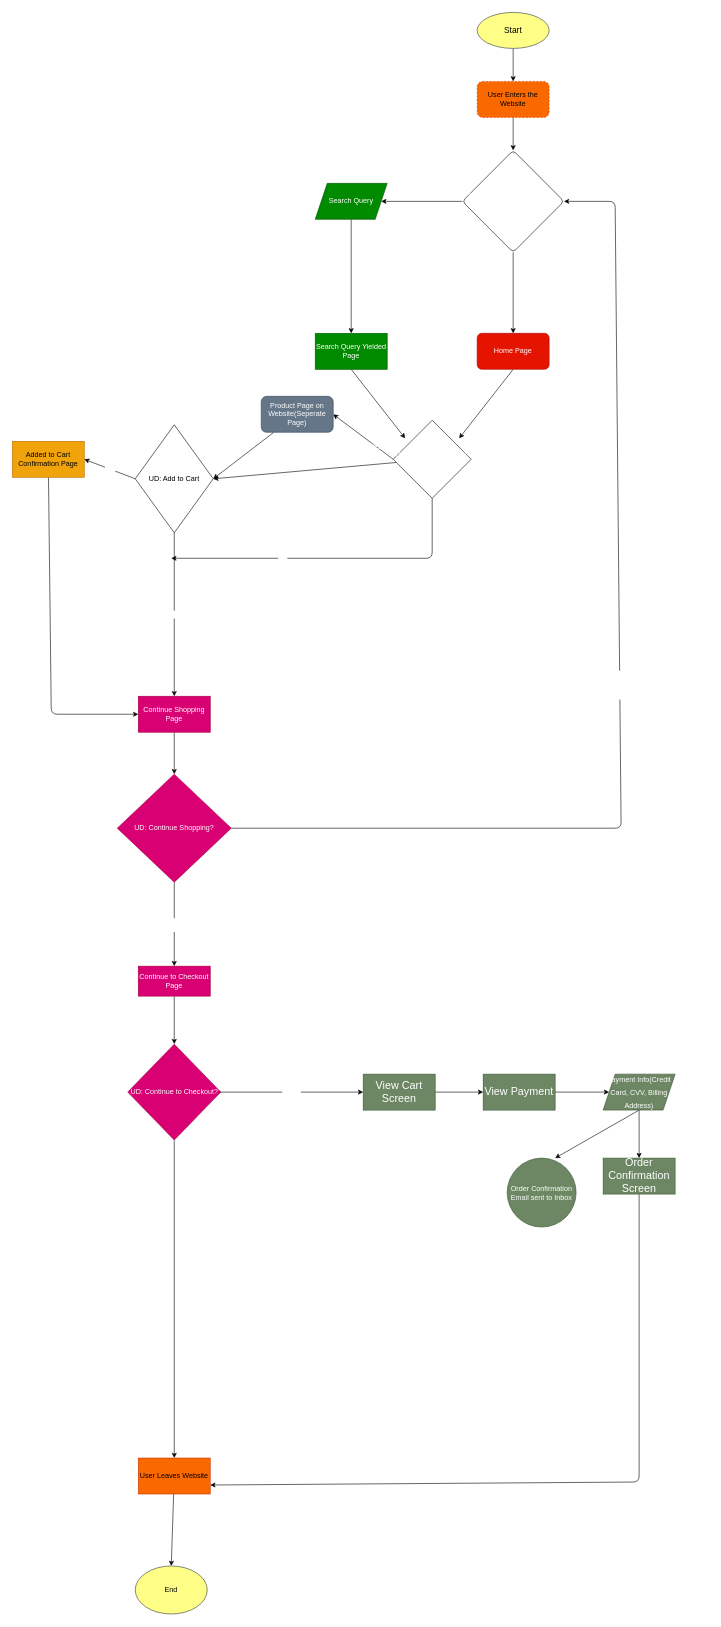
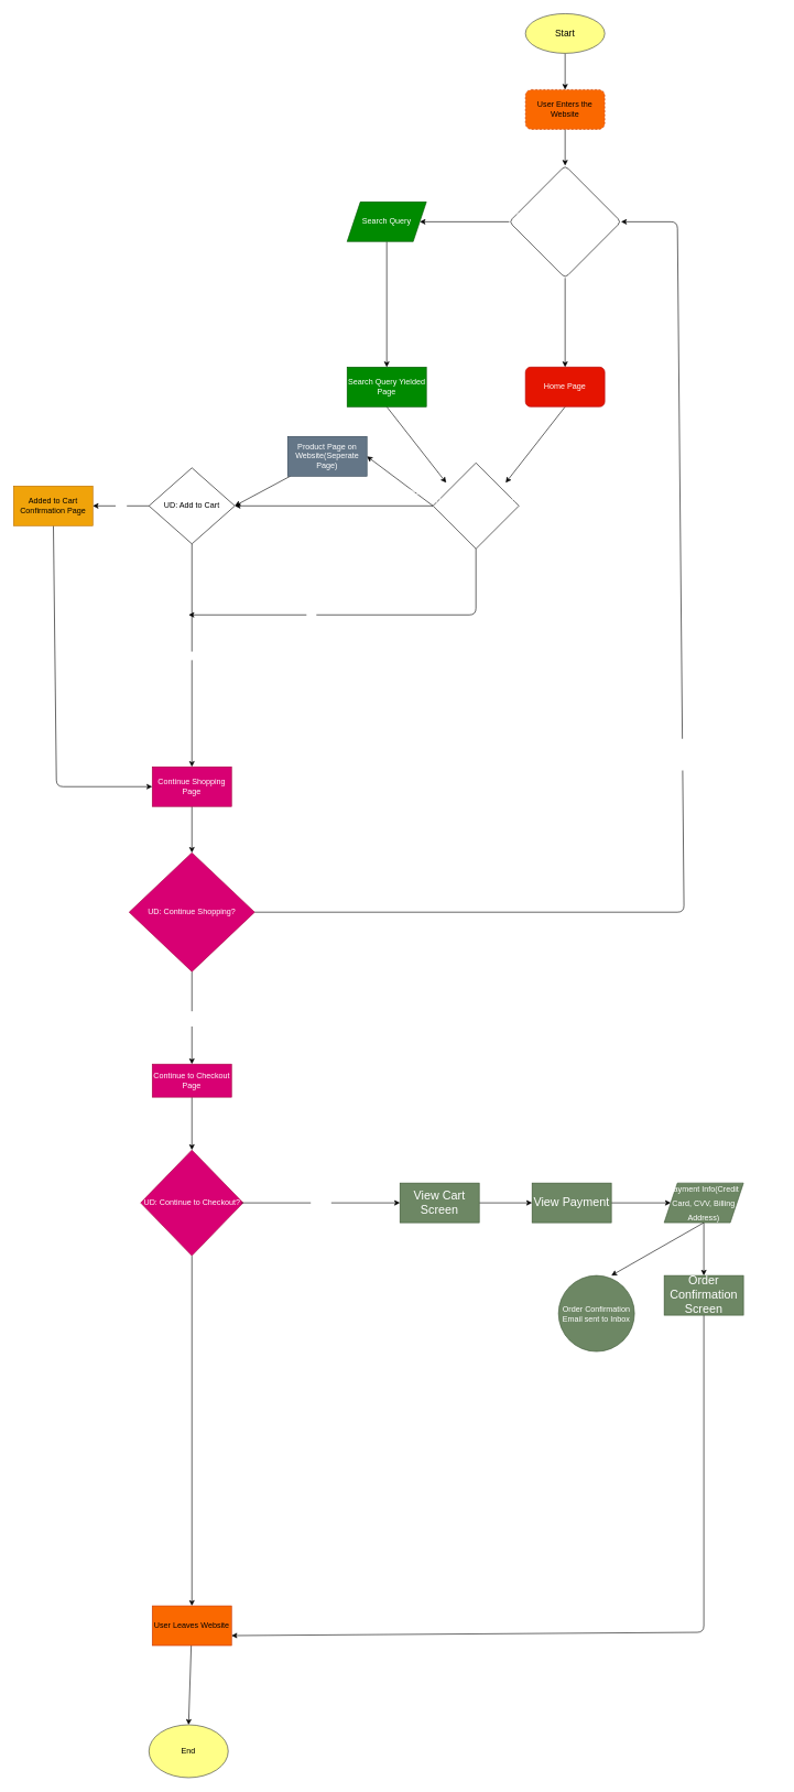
  <mxCell id="0" />
  <mxCell id="1" parent="0" />
  <mxCell id="2" value="" style="edgeStyle=none;html=1;" parent="1" source="3" target="6" edge="1"><mxGeometry relative="1" as="geometry" /></mxCell>
  <mxCell id="3" value="User Enters the Website" style="whiteSpace=wrap;html=1;rounded=1;fillColor=#fa6800;fontColor=#000000;strokeColor=#C73500;dashed=1;" parent="1" vertex="1"><mxGeometry x="795" y="135" width="120" height="60" as="geometry" /></mxCell>
  <mxCell id="4" style="edgeStyle=none;html=1;exitX=0;exitY=0.5;exitDx=0;exitDy=0;" edge="1" parent="1" source="6"><mxGeometry relative="1" as="geometry"><mxPoint x="635" y="335" as="targetPoint" /></mxGeometry></mxCell>
  <mxCell id="5" value="" style="edgeStyle=none;html=1;" edge="1" parent="1" source="6" target="13"><mxGeometry relative="1" as="geometry" /></mxCell>
  <mxCell id="6" value="&lt;div style=&quot;&quot;&gt;&lt;span style=&quot;background-color: initial;&quot;&gt;&lt;font color=&quot;#ffffff&quot; style=&quot;font-size: 14px;&quot;&gt;UD: Search for Specific Product?&lt;/font&gt;&lt;/span&gt;&lt;/div&gt;" style="rhombus;whiteSpace=wrap;html=1;rounded=1;arcSize=13;align=center;" parent="1" vertex="1"><mxGeometry x="770.32" y="250" width="169.37" height="170" as="geometry" /></mxCell>
  <mxCell id="7" value="Yes" style="text;html=1;strokeColor=none;fillColor=none;align=center;verticalAlign=middle;whiteSpace=wrap;rounded=0;fontSize=14;fontColor=#FFFFFF;" parent="1" vertex="1"><mxGeometry x="675" y="290" width="60" height="30" as="geometry" /></mxCell>
  <mxCell id="8" style="edgeStyle=none;html=1;entryX=0.5;entryY=0;entryDx=0;entryDy=0;fontSize=14;fontColor=#000000;" parent="1" source="9" target="3" edge="1"><mxGeometry relative="1" as="geometry" /></mxCell>
  <mxCell id="9" value="Start" style="ellipse;whiteSpace=wrap;html=1;rounded=1;fontSize=14;fillColor=#ffff88;strokeColor=#36393d;labelBorderColor=none;fontColor=#000000;" parent="1" vertex="1"><mxGeometry x="795" y="20" width="120" height="60" as="geometry" /></mxCell>
  <mxCell id="10" value="" style="edgeStyle=none;html=1;fontColor=#FF6666;" edge="1" parent="1" source="11" target="15"><mxGeometry relative="1" as="geometry" /></mxCell>
  <mxCell id="11" value="Search Query" style="shape=parallelogram;perimeter=parallelogramPerimeter;whiteSpace=wrap;html=1;fixedSize=1;fillColor=#008a00;fontColor=#ffffff;strokeColor=#005700;" vertex="1" parent="1"><mxGeometry y="305" width="120" height="60" as="geometry" x="525" /></mxCell>
  <mxCell id="12" style="edgeStyle=none;html=1;exitX=0.5;exitY=1;exitDx=0;exitDy=0;fontColor=#FF6666;" edge="1" parent="1" source="13"><mxGeometry relative="1" as="geometry"><mxPoint x="765" y="730" as="targetPoint" /></mxGeometry></mxCell>
  <mxCell id="13" value="Home Page" style="whiteSpace=wrap;html=1;rounded=1;arcSize=13;fillColor=#e51400;fontColor=#ffffff;strokeColor=#B20000;" vertex="1" parent="1"><mxGeometry x="795.005" y="555" width="120" height="60" as="geometry" /></mxCell>
  <mxCell id="14" style="edgeStyle=none;html=1;exitX=0.5;exitY=1;exitDx=0;exitDy=0;fontColor=#FF6666;" edge="1" parent="1" source="15"><mxGeometry relative="1" as="geometry"><mxPoint x="675" y="730" as="targetPoint" /></mxGeometry></mxCell>
  <mxCell id="15" value="Search Query Yielded Page" style="whiteSpace=wrap;html=1;fillColor=#008a00;strokeColor=#005700;fontColor=#ffffff;" vertex="1" parent="1"><mxGeometry y="555" width="120" height="60" as="geometry" x="525" /></mxCell>
  <mxCell id="16" style="edgeStyle=none;html=1;exitX=0;exitY=0.5;exitDx=0;exitDy=0;fontColor=#FFFFFF;entryX=1;entryY=0.5;entryDx=0;entryDy=0;" edge="1" parent="1" source="18" target="24"><mxGeometry relative="1" as="geometry"><mxPoint x="575" y="765" as="targetPoint" /></mxGeometry></mxCell>
  <mxCell id="17" style="edgeStyle=none;html=1;entryX=1;entryY=0.5;entryDx=0;entryDy=0;fontColor=#FFFFFF;" edge="1" parent="1" source="18" target="25"><mxGeometry relative="1" as="geometry" /></mxCell>
  <mxCell id="18" value="&lt;font color=&quot;#ffffff&quot;&gt;UD: Viewing a Specific Product&lt;/font&gt;" style="rhombus;whiteSpace=wrap;html=1;fontColor=#FF6666;" vertex="1" parent="1"><mxGeometry x="655" y="700" width="130" height="130" as="geometry" /></mxCell>
  <mxCell id="19" value="No" style="text;html=1;strokeColor=none;fillColor=none;align=center;verticalAlign=middle;whiteSpace=wrap;rounded=0;fontColor=#FFFFFF;" vertex="1" parent="1"><mxGeometry x="890" y="470" width="60" height="30" as="geometry" /></mxCell>
  <mxCell id="20" value="Yes" style="text;html=1;strokeColor=none;fillColor=none;align=center;verticalAlign=middle;whiteSpace=wrap;rounded=0;fontColor=#FFFFFF;" vertex="1" parent="1"><mxGeometry x="595" y="730" width="60" height="30" as="geometry" /></mxCell>
  <mxCell id="21" value="" style="endArrow=classic;html=1;fontColor=#FFFFFF;exitX=0.5;exitY=1;exitDx=0;exitDy=0;" edge="1" parent="1" source="18"><mxGeometry relative="1" as="geometry"><mxPoint x="785" y="940" as="sourcePoint" /><mxPoint x="285" y="930" as="targetPoint" /><Array as="points"><mxPoint x="720" y="930" /></Array></mxGeometry></mxCell>
  <mxCell id="22" value="No" style="edgeLabel;resizable=0;html=1;align=center;verticalAlign=middle;fontColor=#FFFFFF;" connectable="0" vertex="1" parent="21"><mxGeometry relative="1" as="geometry"><mxPoint x="-82" as="offset" /></mxGeometry></mxCell>
  <mxCell id="23" style="edgeStyle=none;html=1;entryX=1;entryY=0.5;entryDx=0;entryDy=0;fontColor=#FFFFFF;" edge="1" parent="1" source="24" target="25"><mxGeometry relative="1" as="geometry" /></mxCell>
- <mxCell id="24" value="Product Page on Website(Seperate Page)" style="whiteSpace=wrap;html=1;fontColor=#ffffff;fillColor=#647687;strokeColor=#314354;rounded=1;" vertex="1" parent="1"><mxGeometry x="435" y="660" width="120" height="60" as="geometry" /></mxCell>
- <mxCell id="25" value="UD: Add to Cart" style="rhombus;whiteSpace=wrap;html=1;rounded=0;" vertex="1" parent="1"><mxGeometry x="225" y="707.5" width="130" height="180" as="geometry" /></mxCell>
+ <mxCell id="24" value="Product Page on Website(Seperate Page)" style="rounded=0;whiteSpace=wrap;html=1;fontColor=#ffffff;fillColor=#647687;strokeColor=#314354;" vertex="1" parent="1"><mxGeometry x="435" y="660" width="120" height="60" as="geometry" /></mxCell>
+ <mxCell id="25" value="UD: Add to Cart" style="rhombus;whiteSpace=wrap;html=1;rounded=0;" vertex="1" parent="1"><mxGeometry x="225" y="707.5" width="130" height="115" as="geometry" /></mxCell>
  <mxCell id="26" style="edgeStyle=none;html=1;fontColor=#FFFFFF;entryX=0;entryY=0.5;entryDx=0;entryDy=0;" edge="1" parent="1" source="27" target="33"><mxGeometry relative="1" as="geometry"><mxPoint x="225" y="1190" as="targetPoint" /><Array as="points"><mxPoint x="85" y="1190" /></Array></mxGeometry></mxCell>
  <mxCell id="27" value="Added to Cart Confirmation Page" style="whiteSpace=wrap;html=1;rounded=0;fillColor=#f0a30a;fontColor=#000000;strokeColor=#BD7000;" vertex="1" parent="1"><mxGeometry x="20" y="735" width="120" height="60" as="geometry" /></mxCell>
  <mxCell id="28" value="" style="endArrow=classic;html=1;fontColor=#FFFFFF;exitX=0;exitY=0.5;exitDx=0;exitDy=0;entryX=1;entryY=0.5;entryDx=0;entryDy=0;" edge="1" parent="1" source="25" target="27"><mxGeometry relative="1" as="geometry"><mxPoint x="155" y="790" as="sourcePoint" /><mxPoint x="255" y="790" as="targetPoint" /></mxGeometry></mxCell>
  <mxCell id="29" value="Yes" style="edgeLabel;resizable=0;html=1;align=center;verticalAlign=middle;fontColor=#FFFFFF;" connectable="0" vertex="1" parent="28"><mxGeometry relative="1" as="geometry" /></mxCell>
  <mxCell id="30" value="" style="endArrow=classic;html=1;fontColor=#FFFFFF;exitX=0.5;exitY=1;exitDx=0;exitDy=0;" edge="1" parent="1" source="25"><mxGeometry relative="1" as="geometry"><mxPoint x="285" y="820" as="sourcePoint" /><mxPoint x="290" y="1160" as="targetPoint" /></mxGeometry></mxCell>
  <mxCell id="31" value="No" style="edgeLabel;resizable=0;html=1;align=center;verticalAlign=middle;fontColor=#FFFFFF;" connectable="0" vertex="1" parent="30"><mxGeometry relative="1" as="geometry" /></mxCell>
  <mxCell id="32" value="" style="edgeStyle=none;html=1;fontColor=#FFFFFF;" edge="1" parent="1" source="33" target="35"><mxGeometry relative="1" as="geometry" /></mxCell>
  <mxCell id="33" value="Continue Shopping Page" style="rounded=0;whiteSpace=wrap;html=1;fillColor=#d80073;strokeColor=#A50040;fontColor=#ffffff;gradientColor=none;" vertex="1" parent="1"><mxGeometry x="230" y="1160" width="120" height="60" as="geometry" /></mxCell>
  <mxCell id="34" value="No" style="edgeStyle=none;fontSize=18;fontColor=#FFFFFF;" edge="1" parent="1" source="35" target="39"><mxGeometry relative="1" as="geometry" /></mxCell>
  <mxCell id="35" value="UD: Continue Shopping?" style="rhombus;whiteSpace=wrap;html=1;fillColor=#d80073;strokeColor=#A50040;fontColor=#ffffff;rounded=0;gradientColor=none;" vertex="1" parent="1"><mxGeometry x="195" y="1290" width="190" height="180" as="geometry" /></mxCell>
  <mxCell id="36" value="" style="endArrow=classic;html=1;fontColor=#FFFFFF;entryX=1;entryY=0.5;entryDx=0;entryDy=0;exitX=1;exitY=0.5;exitDx=0;exitDy=0;" edge="1" parent="1" source="35" target="6"><mxGeometry relative="1" as="geometry"><mxPoint x="295" y="1470" as="sourcePoint" /><mxPoint x="1025" y="211.538" as="targetPoint" /><Array as="points"><mxPoint x="1035" y="1380" /><mxPoint x="1025" y="335" /></Array></mxGeometry></mxCell>
  <mxCell id="37" value="Yes" style="edgeLabel;resizable=0;html=1;align=center;verticalAlign=middle;fontColor=#FFFFFF;gradientColor=none;fontSize=40;" connectable="0" vertex="1" parent="36"><mxGeometry relative="1" as="geometry" /></mxCell>
  <mxCell id="38" value="" style="edgeStyle=none;html=1;fontSize=40;fontColor=#FFFFFF;" edge="1" parent="1" source="39" target="41"><mxGeometry relative="1" as="geometry" /></mxCell>
  <mxCell id="39" value="Continue to Checkout Page" style="whiteSpace=wrap;html=1;fillColor=#d80073;strokeColor=#A50040;fontColor=#ffffff;rounded=0;gradientColor=none;" vertex="1" parent="1"><mxGeometry x="230" y="1610" width="120" height="50" as="geometry" /></mxCell>
  <mxCell id="40" value="" style="edgeStyle=none;html=0;fontSize=18;fontColor=#FFFFFF;" edge="1" parent="1" source="41" target="46"><mxGeometry relative="1" as="geometry" /></mxCell>
  <mxCell id="41" value="UD: Continue to Checkout?" style="rhombus;whiteSpace=wrap;html=1;fillColor=#d80073;strokeColor=#A50040;fontColor=#ffffff;rounded=0;gradientColor=none;" vertex="1" parent="1"><mxGeometry x="212.5" y="1740" width="155" height="160" as="geometry" /></mxCell>
  <mxCell id="42" value="Yes" style="endArrow=classic;fontSize=18;fontColor=#FFFFFF;" edge="1" parent="1"><mxGeometry relative="1" as="geometry"><mxPoint x="365" y="1820" as="sourcePoint" /><mxPoint x="605" y="1820" as="targetPoint" /></mxGeometry></mxCell>
  <mxCell id="43" value="CART Flow" style="text;strokeColor=none;align=center;fillColor=none;html=1;verticalAlign=middle;whiteSpace=wrap;rounded=0;fontSize=18;fontColor=#FFFFFF;" vertex="1" parent="1"><mxGeometry x="95" y="600" width="60" height="30" as="geometry" /></mxCell>
  <mxCell id="44" value="Website Flow" style="text;html=1;align=center;verticalAlign=middle;resizable=0;points=[];autosize=1;strokeColor=none;fillColor=none;fontSize=18;fontColor=#FFFFFF;" vertex="1" parent="1"><mxGeometry x="1050" y="230" width="130" height="40" as="geometry" /></mxCell>
  <mxCell id="45" style="edgeStyle=none;html=0;entryX=0.5;entryY=0;entryDx=0;entryDy=0;fontSize=12;fontColor=#000000;" edge="1" parent="1" source="46" target="57"><mxGeometry relative="1" as="geometry" /></mxCell>
  <mxCell id="46" value="User Leaves Website" style="whiteSpace=wrap;html=1;fillColor=#fa6800;strokeColor=#C73500;rounded=0;fontColor=#000000;" vertex="1" parent="1"><mxGeometry x="230" y="2430" width="120" height="60" as="geometry" /></mxCell>
  <mxCell id="47" value="" style="edgeStyle=none;html=0;fontSize=18;fontColor=#FFFFFF;" edge="1" parent="1" source="48" target="50"><mxGeometry relative="1" as="geometry" /></mxCell>
  <mxCell id="48" value="View Cart Screen" style="rounded=0;whiteSpace=wrap;html=1;fontSize=18;fontColor=#ffffff;fillColor=#6d8764;strokeColor=#3A5431;" vertex="1" parent="1"><mxGeometry x="605" y="1790" width="120" height="60" as="geometry" /></mxCell>
  <mxCell id="49" style="edgeStyle=none;html=0;entryX=0;entryY=0.5;entryDx=0;entryDy=0;fontSize=18;fontColor=#FFFFFF;" edge="1" parent="1" source="50" target="53"><mxGeometry relative="1" as="geometry" /></mxCell>
  <mxCell id="50" value="View Payment" style="whiteSpace=wrap;html=1;fontSize=18;fillColor=#6d8764;strokeColor=#3A5431;fontColor=#ffffff;rounded=0;" vertex="1" parent="1"><mxGeometry x="805" y="1790" width="120" height="60" as="geometry" /></mxCell>
  <mxCell id="51" value="" style="edgeStyle=none;html=0;fontSize=12;fontColor=#FFFFFF;" edge="1" parent="1" source="53" target="55"><mxGeometry relative="1" as="geometry" /></mxCell>
  <mxCell id="52" style="edgeStyle=none;html=0;exitX=0.5;exitY=1;exitDx=0;exitDy=0;fontSize=12;fontColor=#FFFFFF;" edge="1" parent="1" source="53"><mxGeometry relative="1" as="geometry"><mxPoint x="925" y="1930" as="targetPoint" /></mxGeometry></mxCell>
  <mxCell id="53" value="&lt;font style=&quot;font-size: 12px;&quot;&gt;Payment Info(Credit Card, CVV, Billing Address)&lt;/font&gt;" style="shape=parallelogram;perimeter=parallelogramPerimeter;whiteSpace=wrap;html=1;fixedSize=1;fontSize=18;fontColor=#ffffff;fillColor=#6d8764;strokeColor=#3A5431;" vertex="1" parent="1"><mxGeometry x="1005" y="1790" width="120" height="60" as="geometry" /></mxCell>
  <mxCell id="54" style="edgeStyle=none;html=0;fontSize=12;fontColor=#FFFFFF;entryX=1;entryY=0.75;entryDx=0;entryDy=0;" edge="1" parent="1" source="55" target="46"><mxGeometry relative="1" as="geometry"><mxPoint x="1065" y="2650" as="targetPoint" /><Array as="points"><mxPoint x="1065" y="2470" /></Array></mxGeometry></mxCell>
  <mxCell id="55" value="Order Confirmation Screen" style="whiteSpace=wrap;html=1;fontSize=18;fillColor=#6d8764;strokeColor=#3A5431;fontColor=#ffffff;" vertex="1" parent="1"><mxGeometry x="1005" y="1930" width="120" height="60" as="geometry" /></mxCell>
  <mxCell id="56" value="Order Confirmation Email sent to Inbox" style="ellipse;whiteSpace=wrap;html=1;aspect=fixed;fontSize=12;fontColor=#ffffff;fillColor=#6d8764;strokeColor=#3A5431;" vertex="1" parent="1"><mxGeometry x="845" y="1930" width="115" height="115" as="geometry" /></mxCell>
  <mxCell id="57" value="End" style="ellipse;whiteSpace=wrap;html=1;fontSize=12;fillColor=#ffff88;strokeColor=#36393d;fontColor=#000000;" vertex="1" parent="1"><mxGeometry x="225" y="2610" width="120" height="80" as="geometry" /></mxCell>
